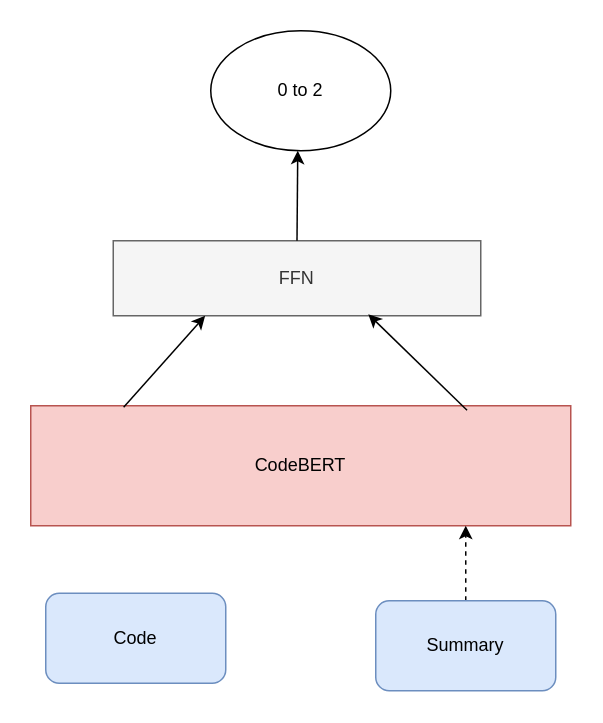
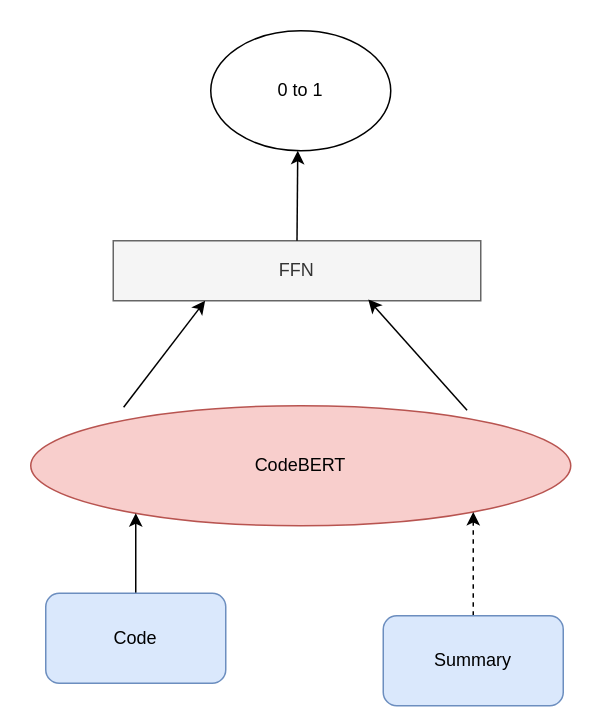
  <mxCell id="0" />
  <mxCell id="1" parent="0" />
- <mxCell id="2" value="CodeBERT" style="rounded=0;whiteSpace=wrap;html=1;fillColor=#f8cecc;strokeColor=#b85450;" vertex="1" parent="1"><mxGeometry x="20" y="270" width="360" height="80" as="geometry" /></mxCell>
+ <mxCell id="2" value="CodeBERT" style="ellipse;whiteSpace=wrap;html=1;fillColor=#f8cecc;strokeColor=#b85450;" vertex="1" parent="1"><mxGeometry x="20" y="270" width="360" height="80" as="geometry" /></mxCell>
+ <mxCell id="3" value="" style="edgeStyle=orthogonalEdgeStyle;rounded=0;orthogonalLoop=1;jettySize=auto;html=1;" edge="1" parent="1" source="4" target="2"><mxGeometry relative="1" as="geometry"><Array as="points"><mxPoint x="80" y="350" /><mxPoint x="80" y="350" /></Array></mxGeometry></mxCell>
  <mxCell id="4" value="Code" style="rounded=1;whiteSpace=wrap;html=1;fillColor=#dae8fc;strokeColor=#6c8ebf;" vertex="1" parent="1"><mxGeometry x="30" y="395" width="120" height="60" as="geometry" /></mxCell>
  <mxCell id="5" value="" style="edgeStyle=orthogonalEdgeStyle;rounded=0;orthogonalLoop=1;jettySize=auto;html=1;dashed=1;" edge="1" parent="1" source="6" target="2"><mxGeometry relative="1" as="geometry"><Array as="points"><mxPoint x="310" y="350" /><mxPoint x="310" y="350" /></Array></mxGeometry></mxCell>
- <mxCell id="6" value="Summary" style="rounded=1;whiteSpace=wrap;html=1;fillColor=#dae8fc;strokeColor=#6c8ebf;" vertex="1" parent="1"><mxGeometry x="250" y="400" width="120" height="60" as="geometry" /></mxCell>
- <mxCell id="7" value="FFN" style="rounded=0;whiteSpace=wrap;html=1;fillColor=#f5f5f5;fontColor=#333333;strokeColor=#666666;" vertex="1" parent="1"><mxGeometry x="75" y="160" width="245" height="50" as="geometry" /></mxCell>
+ <mxCell id="6" value="Summary" style="rounded=1;whiteSpace=wrap;html=1;fillColor=#dae8fc;strokeColor=#6c8ebf;" vertex="1" parent="1"><mxGeometry x="255" y="410" width="120" height="60" as="geometry" /></mxCell>
+ <mxCell id="7" value="FFN" style="rounded=0;whiteSpace=wrap;html=1;fillColor=#f5f5f5;fontColor=#333333;strokeColor=#666666;" vertex="1" parent="1"><mxGeometry x="75" y="160" width="245" height="40" as="geometry" /></mxCell>
  <mxCell id="8" value="" style="endArrow=classic;html=1;rounded=0;exitX=0.172;exitY=0.013;exitDx=0;exitDy=0;exitPerimeter=0;entryX=0.25;entryY=1;entryDx=0;entryDy=0;" edge="1" parent="1" source="2" target="7"><mxGeometry width="50" height="50" relative="1" as="geometry"><mxPoint x="175" y="140" as="sourcePoint" /><mxPoint x="225" y="90" as="targetPoint" /></mxGeometry></mxCell>
  <mxCell id="9" value="" style="endArrow=classic;html=1;rounded=0;exitX=0.808;exitY=0.038;exitDx=0;exitDy=0;exitPerimeter=0;entryX=0.694;entryY=0.98;entryDx=0;entryDy=0;entryPerimeter=0;" edge="1" parent="1" source="2" target="7"><mxGeometry width="50" height="50" relative="1" as="geometry"><mxPoint x="175" y="140" as="sourcePoint" /><mxPoint x="225" y="90" as="targetPoint" /></mxGeometry></mxCell>
  <mxCell id="10" value="" style="endArrow=classic;html=1;rounded=0;exitX=0.5;exitY=0;exitDx=0;exitDy=0;" edge="1" parent="1" source="7"><mxGeometry width="50" height="50" relative="1" as="geometry"><mxPoint x="175" y="140" as="sourcePoint" /><mxPoint x="198" y="100" as="targetPoint" /></mxGeometry></mxCell>
- <mxCell id="11" value="0 to 2" style="ellipse;whiteSpace=wrap;html=1;" vertex="1" parent="1"><mxGeometry x="140" y="20" width="120" height="80" as="geometry" /></mxCell>
+ <mxCell id="11" value="0 to 1" style="ellipse;whiteSpace=wrap;html=1;" vertex="1" parent="1"><mxGeometry x="140" y="20" width="120" height="80" as="geometry" /></mxCell>
